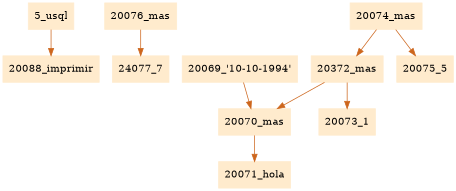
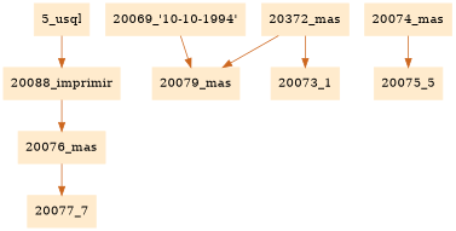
  digraph {
    rankdir=UD
    node [color=blanchedalmond shape=box style=filled]
    edge [color=chocolate3]
    n1 [label="20088_imprimir"]
    "5_usql"
    "20076_mas"
-   "20077_7" [label="24077_7"]
+   "20077_7"
    n5 [label="20372_mas"]
    "20074_mas"
    "20075_5"
-   "20070_mas"
+   "20070_mas" [label="20079_mas"]
    "20073_1"
-   "20071_hola"
    "20069_'10-10-1994'"
+   n1 -> "20076_mas"
    "5_usql" -> n1
    "20076_mas" -> "20077_7"
    n5 -> "20070_mas"
    n5 -> "20073_1"
-   "20074_mas" -> n5
    "20074_mas" -> "20075_5"
-   "20070_mas" -> "20071_hola"
    "20069_'10-10-1994'" -> "20070_mas"
  }
